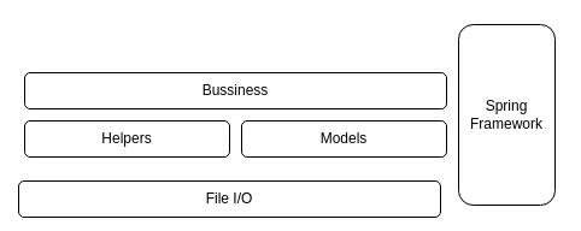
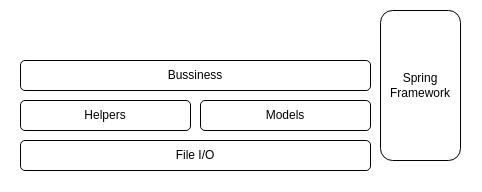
  <mxCell id="0" />
  <mxCell id="1" parent="0" />
- <mxCell id="2" value="Spring Framework" style="rounded=1;whiteSpace=wrap;html=1;" vertex="1" parent="1"><mxGeometry x="380" y="20" width="80" height="150" as="geometry" /></mxCell>
- <mxCell id="3" value="File I/O" style="rounded=1;whiteSpace=wrap;html=1;" vertex="1" parent="1"><mxGeometry x="15" y="150" width="350" height="30" as="geometry" /></mxCell>
+ <mxCell id="2" value="Spring Framework" style="rounded=1;whiteSpace=wrap;html=1;" vertex="1" parent="1"><mxGeometry x="380" y="10" width="80" height="150" as="geometry" /></mxCell>
+ <mxCell id="3" value="File I/O" style="rounded=1;whiteSpace=wrap;html=1;" vertex="1" parent="1"><mxGeometry x="20" y="140" width="350" height="30" as="geometry" /></mxCell>
  <mxCell id="4" value="Models" style="rounded=1;whiteSpace=wrap;html=1;" vertex="1" parent="1"><mxGeometry x="200" y="100" width="170" height="30" as="geometry" /></mxCell>
  <mxCell id="5" value="Bussiness" style="rounded=1;whiteSpace=wrap;html=1;" vertex="1" parent="1"><mxGeometry x="20" y="60" width="350" height="30" as="geometry" /></mxCell>
  <mxCell id="6" value="Helpers" style="rounded=1;whiteSpace=wrap;html=1;" vertex="1" parent="1"><mxGeometry x="20" y="100" width="170" height="30" as="geometry" /></mxCell>
